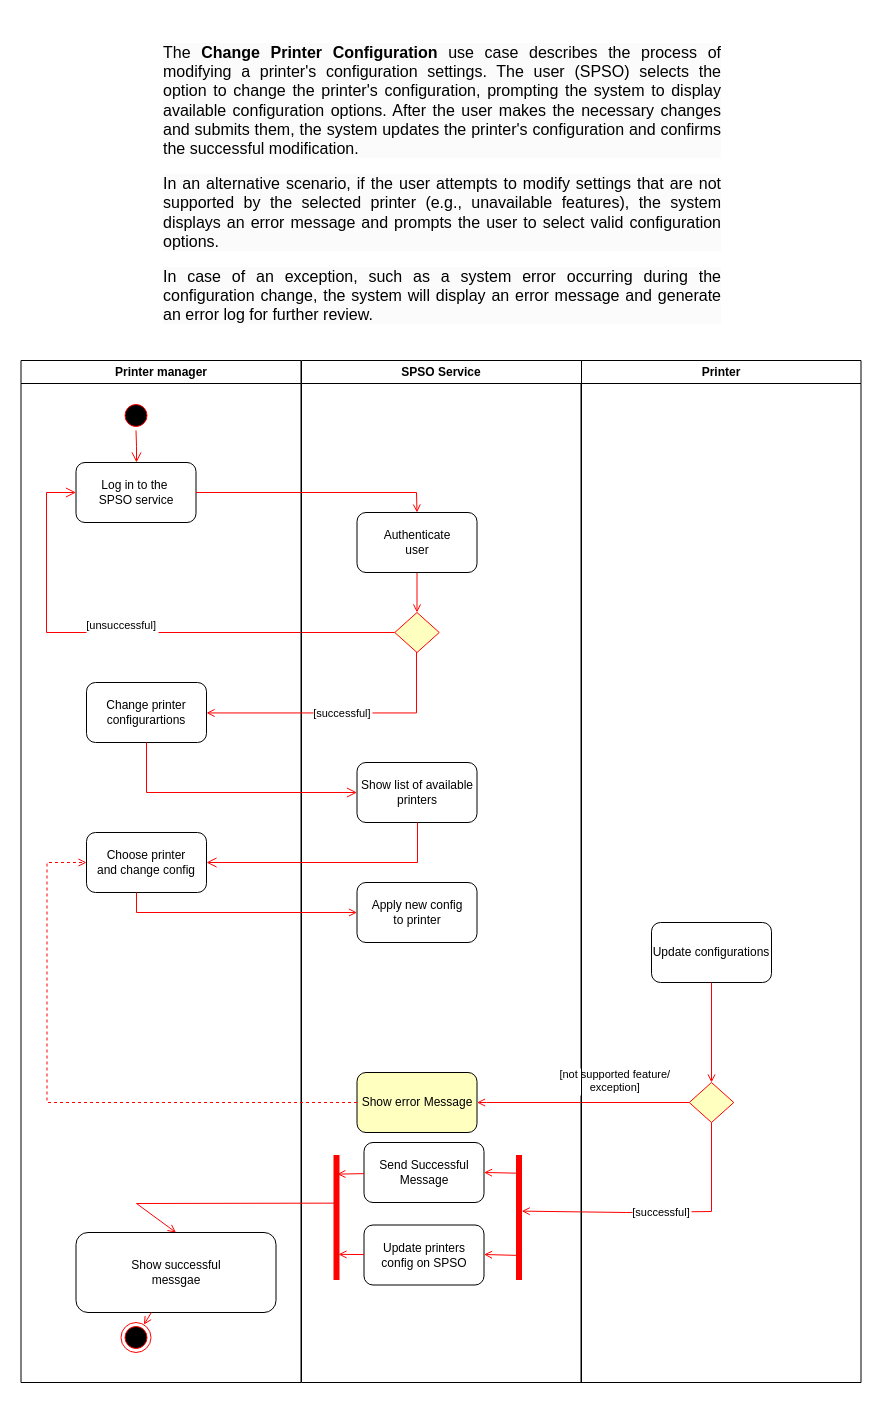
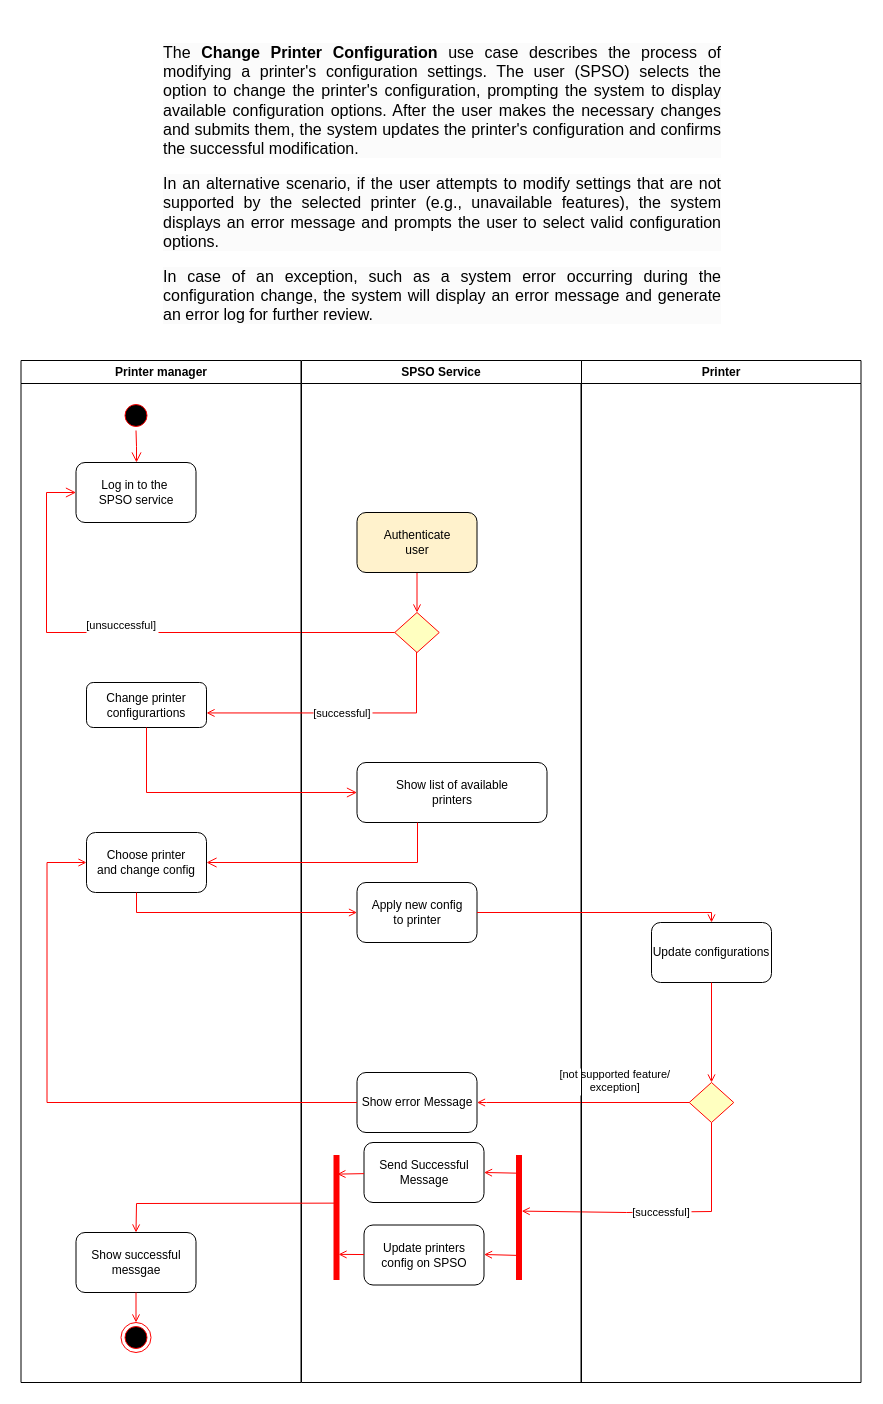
  <mxCell id="0" />
  <mxCell id="1" parent="0" />
  <mxCell id="2" value="Printer" style="swimlane;whiteSpace=wrap" vertex="1" parent="1"><mxGeometry x="580.5" y="360" width="280" height="1022" as="geometry" /></mxCell>
  <mxCell id="3" value="Update configurations" style="rounded=1;whiteSpace=wrap;html=1;" vertex="1" parent="2"><mxGeometry x="70.5" y="562" width="120" height="60" as="geometry" /></mxCell>
  <mxCell id="4" value="" style="rhombus;fillColor=#ffffc0;strokeColor=#ff0000;" vertex="1" parent="2"><mxGeometry x="108.25" y="722" width="44.5" height="40" as="geometry" /></mxCell>
  <mxCell id="5" value="" style="endArrow=open;strokeColor=#FF0000;endFill=1;rounded=0" edge="1" parent="2" source="3" target="4"><mxGeometry relative="1" as="geometry"><mxPoint x="140.5" y="792" as="sourcePoint" /><mxPoint x="141" y="869" as="targetPoint" /></mxGeometry></mxCell>
  <mxCell id="6" value="[not supported feature/&#10;exception]" style="endArrow=open;strokeColor=#FF0000;endFill=1;rounded=0;exitX=0;exitY=0.5;exitDx=0;exitDy=0;" edge="1" parent="1" source="4" target="26"><mxGeometry x="-0.305" y="-22" relative="1" as="geometry"><mxPoint x="106" y="1092" as="sourcePoint" /><mxPoint x="486" y="1052" as="targetPoint" /><Array as="points"><mxPoint x="486" y="1102" /></Array><mxPoint as="offset" /></mxGeometry></mxCell>
  <mxCell id="7" value="[successful]" style="endArrow=open;strokeColor=#FF0000;endFill=1;rounded=0;exitX=0.5;exitY=1;exitDx=0;exitDy=0;entryX=0.449;entryY=0.32;entryDx=0;entryDy=0;entryPerimeter=0;" edge="1" parent="1" source="4" target="28"><mxGeometry relative="1" as="geometry"><mxPoint x="636" y="1132" as="sourcePoint" /><mxPoint x="476.5" y="1192" as="targetPoint" /><Array as="points"><mxPoint x="711" y="1211" /><mxPoint x="626" y="1212" /></Array></mxGeometry></mxCell>
  <mxCell id="8" value="Printer manager" style="swimlane;whiteSpace=wrap" vertex="1" parent="1"><mxGeometry x="20.5" y="360" width="280" height="1022" as="geometry" /></mxCell>
  <mxCell id="9" value="" style="ellipse;shape=startState;fillColor=#000000;strokeColor=#ff0000;" vertex="1" parent="8"><mxGeometry x="100" y="40" width="30" height="30" as="geometry" /></mxCell>
  <mxCell id="10" value="" style="edgeStyle=elbowEdgeStyle;elbow=horizontal;verticalAlign=bottom;endArrow=open;endSize=8;strokeColor=#FF0000;endFill=1;rounded=0" edge="1" parent="8" source="9" target="11"><mxGeometry x="100" y="40" as="geometry"><mxPoint x="115.5" y="110" as="targetPoint" /></mxGeometry></mxCell>
  <mxCell id="11" value="Log in to the&amp;nbsp;&lt;div&gt;SPSO&amp;nbsp;&lt;span style=&quot;background-color: initial;&quot;&gt;service&lt;/span&gt;&lt;/div&gt;" style="rounded=1;whiteSpace=wrap;html=1;" vertex="1" parent="8"><mxGeometry x="55" y="102" width="120" height="60" as="geometry" /></mxCell>
  <mxCell id="12" value="Choose printer&lt;div&gt;and change config&lt;/div&gt;" style="rounded=1;whiteSpace=wrap;html=1;" vertex="1" parent="8"><mxGeometry x="65.5" y="472" width="120" height="60" as="geometry" /></mxCell>
  <mxCell id="13" value="[unsuccessful]" style="edgeStyle=elbowEdgeStyle;elbow=horizontal;align=left;verticalAlign=top;endArrow=open;endSize=8;strokeColor=#FF0000;endFill=1;rounded=0;" edge="1" parent="8"><mxGeometry x="0.203" y="-20" relative="1" as="geometry"><mxPoint x="55.0" y="132" as="targetPoint" /><mxPoint x="373.75" y="272.0" as="sourcePoint" /><Array as="points"><mxPoint x="25.5" y="202" /></Array><mxPoint x="1" as="offset" /></mxGeometry></mxCell>
- <mxCell id="14" value="Show successful&lt;div&gt;messgae&lt;/div&gt;" style="rounded=1;whiteSpace=wrap;html=1;" vertex="1" parent="8"><mxGeometry x="55" y="872" width="200" height="80" as="geometry" /></mxCell>
+ <mxCell id="14" value="Show successful&lt;div&gt;messgae&lt;/div&gt;" style="rounded=1;whiteSpace=wrap;html=1;" vertex="1" parent="8"><mxGeometry x="55" y="872" width="120" height="60" as="geometry" /></mxCell>
  <mxCell id="15" value="" style="ellipse;shape=endState;fillColor=#000000;strokeColor=#ff0000" vertex="1" parent="8"><mxGeometry x="100" y="962" width="30" height="30" as="geometry" /></mxCell>
  <mxCell id="16" value="" style="endArrow=open;strokeColor=#FF0000;endFill=1;rounded=0" edge="1" parent="8" source="14" target="15"><mxGeometry relative="1" as="geometry"><mxPoint x="115.5" y="902" as="sourcePoint" /></mxGeometry></mxCell>
- <mxCell id="17" value="Change printer&lt;div&gt;configurartions&lt;/div&gt;" style="rounded=1;whiteSpace=wrap;html=1;" vertex="1" parent="8"><mxGeometry x="65.5" y="322" width="120" height="60" as="geometry" /></mxCell>
+ <mxCell id="17" value="Change printer&lt;div&gt;configurartions&lt;/div&gt;" style="rounded=1;whiteSpace=wrap;html=1;" vertex="1" parent="8"><mxGeometry x="65.5" y="322" width="120" height="45" as="geometry" /></mxCell>
  <mxCell id="18" value="SPSO Service" style="swimlane;whiteSpace=wrap" vertex="1" parent="1"><mxGeometry x="301" y="360" width="280" height="1022" as="geometry" /></mxCell>
  <mxCell id="19" value="" style="rhombus;fillColor=#ffffc0;strokeColor=#ff0000;" vertex="1" parent="18"><mxGeometry x="93.25" y="252" width="44.5" height="40" as="geometry" /></mxCell>
  <mxCell id="20" value="" style="endArrow=open;strokeColor=#FF0000;endFill=1;rounded=0" edge="1" parent="18" source="21" target="19"><mxGeometry relative="1" as="geometry"><mxPoint x="130" y="245" as="sourcePoint" /></mxGeometry></mxCell>
- <mxCell id="21" value="Authenticate&lt;div&gt;user&lt;/div&gt;" style="rounded=1;whiteSpace=wrap;html=1;" vertex="1" parent="18"><mxGeometry x="55.5" y="152" width="120" height="60" as="geometry" /></mxCell>
+ <mxCell id="21" value="Authenticate&lt;div&gt;user&lt;/div&gt;" style="rounded=1;whiteSpace=wrap;html=1;fillColor=#fff2cc;" vertex="1" parent="18"><mxGeometry x="55.5" y="152" width="120" height="60" as="geometry" /></mxCell>
  <mxCell id="22" style="edgeStyle=none;curved=1;rounded=0;orthogonalLoop=1;jettySize=auto;html=1;exitX=1;exitY=0.5;exitDx=0;exitDy=0;fontSize=12;startSize=8;endSize=8;" edge="1" parent="18" source="19" target="19"><mxGeometry relative="1" as="geometry" /></mxCell>
  <mxCell id="23" style="edgeStyle=none;curved=1;rounded=0;orthogonalLoop=1;jettySize=auto;html=1;exitX=0;exitY=0.5;exitDx=0;exitDy=0;fontSize=12;startSize=8;endSize=8;" edge="1" parent="18" source="19" target="19"><mxGeometry relative="1" as="geometry" /></mxCell>
  <mxCell id="24" value="Apply new config&lt;div&gt;to printer&lt;/div&gt;" style="rounded=1;whiteSpace=wrap;html=1;" vertex="1" parent="18"><mxGeometry x="55.5" y="522" width="120" height="60" as="geometry" /></mxCell>
- <mxCell id="25" value="Show list of available&lt;div&gt;printers&lt;/div&gt;" style="rounded=1;whiteSpace=wrap;html=1;" vertex="1" parent="18"><mxGeometry x="55.5" y="402" width="120" height="60" as="geometry" /></mxCell>
- <mxCell id="26" value="Show error Message" style="rounded=1;whiteSpace=wrap;html=1;fillColor=#ffffc0;" vertex="1" parent="18"><mxGeometry x="55.5" y="712" width="120" height="60" as="geometry" /></mxCell>
+ <mxCell id="25" value="Show list of available&lt;div&gt;printers&lt;/div&gt;" style="rounded=1;whiteSpace=wrap;html=1;" vertex="1" parent="18"><mxGeometry x="55.5" y="402" width="190" height="60" as="geometry" /></mxCell>
+ <mxCell id="26" value="Show error Message" style="rounded=1;whiteSpace=wrap;html=1;" vertex="1" parent="18"><mxGeometry x="55.5" y="712" width="120" height="60" as="geometry" /></mxCell>
  <mxCell id="27" value="Send Successful&lt;div&gt;Message&lt;/div&gt;" style="rounded=1;whiteSpace=wrap;html=1;" vertex="1" parent="18"><mxGeometry x="62.5" y="782" width="120" height="60" as="geometry" /></mxCell>
  <mxCell id="28" value="" style="shape=line;strokeWidth=6;strokeColor=#ff0000;rotation=90" vertex="1" parent="18"><mxGeometry x="155" y="849.5" width="125" height="15" as="geometry" /></mxCell>
  <mxCell id="29" value="" style="endArrow=open;strokeColor=#FF0000;endFill=1;rounded=0;exitX=0.146;exitY=0.337;exitDx=0;exitDy=0;exitPerimeter=0;entryX=1;entryY=0.5;entryDx=0;entryDy=0;" edge="1" parent="18" source="28" target="27"><mxGeometry relative="1" as="geometry"><mxPoint x="-158" y="922" as="sourcePoint" /><mxPoint x="-158" y="952" as="targetPoint" /></mxGeometry></mxCell>
  <mxCell id="30" value="" style="shape=line;strokeWidth=6;strokeColor=#ff0000;rotation=90" vertex="1" parent="18"><mxGeometry x="-27.5" y="849.5" width="125" height="15" as="geometry" /></mxCell>
  <mxCell id="31" value="" style="endArrow=open;strokeColor=#FF0000;endFill=1;rounded=0;entryX=0.153;entryY=0.441;entryDx=0;entryDy=0;entryPerimeter=0;" edge="1" parent="18" source="27" target="30"><mxGeometry relative="1" as="geometry"><mxPoint x="82.5" y="812" as="sourcePoint" /><mxPoint x="192.5" y="822" as="targetPoint" /></mxGeometry></mxCell>
  <mxCell id="32" value="Update printers&lt;div&gt;config on SPSO&lt;/div&gt;" style="rounded=1;whiteSpace=wrap;html=1;" vertex="1" parent="18"><mxGeometry x="62.5" y="864.5" width="120" height="60" as="geometry" /></mxCell>
  <mxCell id="33" value="" style="endArrow=open;strokeColor=#FF0000;endFill=1;rounded=0;exitX=0.146;exitY=0.337;exitDx=0;exitDy=0;exitPerimeter=0;entryX=1;entryY=0.5;entryDx=0;entryDy=0;fontStyle=1" edge="1" parent="18"><mxGeometry relative="1" as="geometry"><mxPoint x="219.5" y="895" as="sourcePoint" /><mxPoint x="182.5" y="894" as="targetPoint" /></mxGeometry></mxCell>
  <mxCell id="34" value="" style="endArrow=open;strokeColor=#FF0000;endFill=1;rounded=0;entryX=0.795;entryY=0.364;entryDx=0;entryDy=0;entryPerimeter=0;" edge="1" parent="18" source="32" target="30"><mxGeometry relative="1" as="geometry"><mxPoint x="62.5" y="894.21" as="sourcePoint" /><mxPoint x="42.5" y="894" as="targetPoint" /></mxGeometry></mxCell>
- <mxCell id="35" value="" style="endArrow=open;strokeColor=#FF0000;endFill=1;rounded=0;entryX=0.5;entryY=0;entryDx=0;entryDy=0;" edge="1" parent="1" source="11" target="21"><mxGeometry relative="1" as="geometry"><mxPoint x="135.5" y="520" as="sourcePoint" /><mxPoint x="135.5" y="692" as="targetPoint" /><Array as="points"><mxPoint x="416" y="492" /></Array></mxGeometry></mxCell>
  <mxCell id="36" value="" style="endArrow=open;strokeColor=#FF0000;endFill=1;rounded=0;exitX=0.385;exitY=0.633;exitDx=0;exitDy=0;entryX=0.5;entryY=0;entryDx=0;entryDy=0;exitPerimeter=0;" edge="1" parent="1" source="30" target="14"><mxGeometry relative="1" as="geometry"><mxPoint x="356.5" y="1192" as="sourcePoint" /><mxPoint x="145.5" y="1332" as="targetPoint" /><Array as="points"><mxPoint x="136" y="1203" /></Array></mxGeometry></mxCell>
- <mxCell id="37" value="" style="edgeStyle=elbowEdgeStyle;elbow=horizontal;strokeColor=#FF0000;endArrow=open;endFill=1;rounded=0;exitX=0;exitY=0.5;exitDx=0;exitDy=0;entryX=0;entryY=0.5;entryDx=0;entryDy=0;dashed=1;" edge="1" parent="1" source="26" target="12"><mxGeometry x="-0.874" width="100" height="100" relative="1" as="geometry"><mxPoint x="393.75" y="872" as="sourcePoint" /><mxPoint x="85" y="492" as="targetPoint" /><Array as="points"><mxPoint x="46.5" y="792" /></Array><mxPoint as="offset" /></mxGeometry></mxCell>
+ <mxCell id="37" value="" style="edgeStyle=elbowEdgeStyle;elbow=horizontal;strokeColor=#FF0000;endArrow=open;endFill=1;rounded=0;exitX=0;exitY=0.5;exitDx=0;exitDy=0;entryX=0;entryY=0.5;entryDx=0;entryDy=0;" edge="1" parent="1" source="26" target="12"><mxGeometry x="-0.874" width="100" height="100" relative="1" as="geometry"><mxPoint x="393.75" y="872" as="sourcePoint" /><mxPoint x="85" y="492" as="targetPoint" /><Array as="points"><mxPoint x="46.5" y="792" /></Array><mxPoint as="offset" /></mxGeometry></mxCell>
  <mxCell id="38" value="" style="edgeStyle=elbowEdgeStyle;elbow=horizontal;strokeColor=#FF0000;endArrow=open;endFill=1;rounded=0;" edge="1" parent="1" source="12" target="24"><mxGeometry width="100" height="100" relative="1" as="geometry"><mxPoint x="136" y="882" as="sourcePoint" /><mxPoint x="356.5" y="912" as="targetPoint" /><Array as="points"><mxPoint x="136" y="912" /></Array></mxGeometry></mxCell>
  <mxCell id="39" value="[successful]" style="edgeStyle=elbowEdgeStyle;elbow=horizontal;strokeColor=#FF0000;endArrow=open;endFill=1;rounded=0;" edge="1" parent="1" source="19" target="17"><mxGeometry width="100" height="100" relative="1" as="geometry"><mxPoint x="416" y="682.001" as="sourcePoint" /><mxPoint x="206" y="712.45" as="targetPoint" /><Array as="points"><mxPoint x="416" y="712.45" /></Array></mxGeometry></mxCell>
  <mxCell id="40" value="" style="edgeStyle=elbowEdgeStyle;elbow=horizontal;verticalAlign=bottom;endArrow=open;endSize=8;strokeColor=#FF0000;endFill=1;rounded=0" edge="1" parent="1" source="17" target="25"><mxGeometry x="100" y="40" as="geometry"><mxPoint x="145.5" y="472" as="targetPoint" /><mxPoint x="145.5" y="440" as="sourcePoint" /><Array as="points"><mxPoint x="146" y="752" /></Array></mxGeometry></mxCell>
  <mxCell id="41" value="" style="edgeStyle=elbowEdgeStyle;elbow=horizontal;verticalAlign=bottom;endArrow=open;endSize=8;strokeColor=#FF0000;endFill=1;rounded=0" edge="1" parent="1" source="25" target="12"><mxGeometry x="100" y="40" as="geometry"><mxPoint x="367" y="802" as="targetPoint" /><mxPoint x="156" y="752" as="sourcePoint" /><Array as="points"><mxPoint x="417" y="862" /></Array></mxGeometry></mxCell>
+ <mxCell id="42" value="" style="endArrow=open;strokeColor=#FF0000;endFill=1;rounded=0;" edge="1" parent="1" source="24" target="3"><mxGeometry relative="1" as="geometry"><mxPoint x="449" y="1012" as="sourcePoint" /><mxPoint x="487" y="1202" as="targetPoint" /><Array as="points"><mxPoint x="711" y="912" /></Array></mxGeometry></mxCell>
  <mxCell id="43" value="&lt;p style=&quot;forced-color-adjust: none; color: rgb(0, 0, 0); font-family: Helvetica; font-size: 16px; font-style: normal; font-variant-ligatures: normal; font-variant-caps: normal; font-weight: 400; letter-spacing: normal; orphans: 2; text-indent: 0px; text-transform: none; widows: 2; word-spacing: 0px; -webkit-text-stroke-width: 0px; white-space: normal; background-color: rgb(251, 251, 251); text-decoration-thickness: initial; text-decoration-style: initial; text-decoration-color: initial; text-align: justify;&quot;&gt;The&lt;span&gt;&amp;nbsp;&lt;/span&gt;&lt;strong style=&quot;forced-color-adjust: none;&quot;&gt;Change Printer Configuration&lt;/strong&gt;&lt;span&gt;&amp;nbsp;&lt;/span&gt;use case describes the process of modifying a printer's configuration settings. The user (SPSO) selects the option to change the printer's configuration, prompting the system to display available configuration options. After the user makes the necessary changes and submits them, the system updates the printer's configuration and confirms the successful modification.&lt;/p&gt;&lt;p style=&quot;forced-color-adjust: none; color: rgb(0, 0, 0); font-family: Helvetica; font-size: 16px; font-style: normal; font-variant-ligatures: normal; font-variant-caps: normal; font-weight: 400; letter-spacing: normal; orphans: 2; text-indent: 0px; text-transform: none; widows: 2; word-spacing: 0px; -webkit-text-stroke-width: 0px; white-space: normal; background-color: rgb(251, 251, 251); text-decoration-thickness: initial; text-decoration-style: initial; text-decoration-color: initial; text-align: justify;&quot;&gt;In an alternative scenario, if the user attempts to modify settings that are not supported by the selected printer (e.g., unavailable features), the system displays an error message and prompts the user to select valid configuration options.&lt;/p&gt;&lt;p style=&quot;forced-color-adjust: none; color: rgb(0, 0, 0); font-family: Helvetica; font-size: 16px; font-style: normal; font-variant-ligatures: normal; font-variant-caps: normal; font-weight: 400; letter-spacing: normal; orphans: 2; text-indent: 0px; text-transform: none; widows: 2; word-spacing: 0px; -webkit-text-stroke-width: 0px; white-space: normal; background-color: rgb(251, 251, 251); text-decoration-thickness: initial; text-decoration-style: initial; text-decoration-color: initial; text-align: justify;&quot;&gt;In case of an exception, such as a system error occurring during the configuration change, the system will display an error message and generate an error log for further review.&lt;/p&gt;" style="text;whiteSpace=wrap;html=1;" vertex="1" parent="1"><mxGeometry x="161" y="20" width="560" height="340" as="geometry" /></mxCell>
